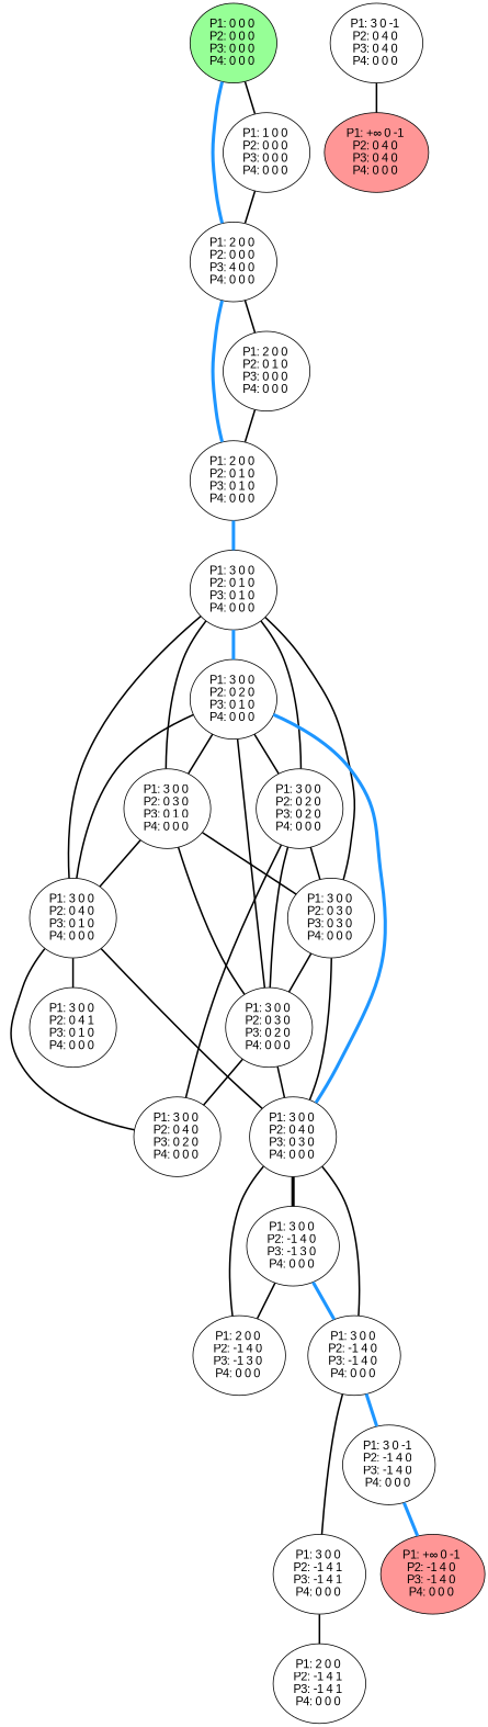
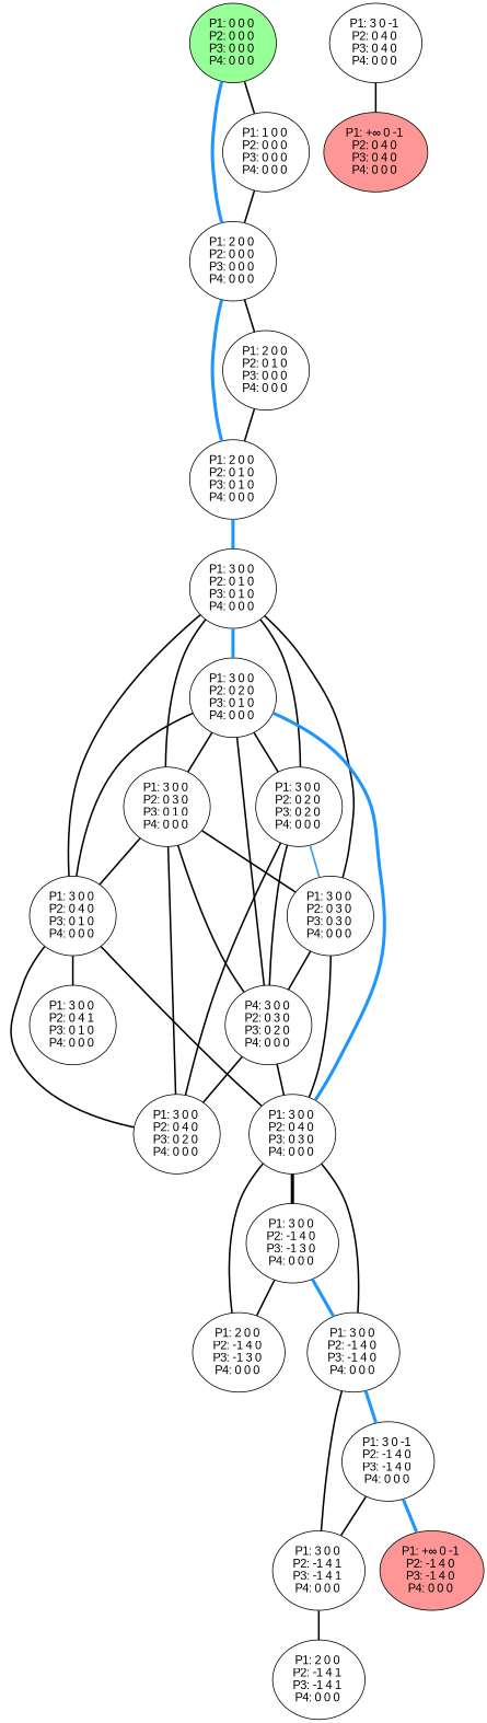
  graph {
    color=black
    fontname="Liberation Sans"
    node [fontname="Liberation Sans"]
    edge [color=black fontname="Liberation Sans" style=bold]
    n1 [fillcolor="#96FF96" label="P1: 0 0 0 \nP2: 0 0 0 \nP3: 0 0 0 \nP4: 0 0 0 \n" style=filled]
    n2 [label="P1: 1 0 0 \nP2: 0 0 0 \nP3: 0 0 0 \nP4: 0 0 0 \n"]
-   n3 [label="P1: 2 0 0 \nP2: 0 0 0 \nP3: 4 0 0 \nP4: 0 0 0 \n"]
+   n3 [label="P1: 2 0 0 \nP2: 0 0 0 \nP3: 0 0 0 \nP4: 0 0 0 \n"]
    n4 [label="P1: 2 0 0 \nP2: 0 1 0 \nP3: 0 0 0 \nP4: 0 0 0 \n"]
    n5 [label="P1: 2 0 0 \nP2: 0 1 0 \nP3: 0 1 0 \nP4: 0 0 0 \n"]
    n6 [label="P1: 3 0 0 \nP2: 0 1 0 \nP3: 0 1 0 \nP4: 0 0 0 \n"]
    n7 [label="P1: 3 0 0 \nP2: 0 2 0 \nP3: 0 1 0 \nP4: 0 0 0 \n"]
    n8 [label="P1: 3 0 0 \nP2: 0 3 0 \nP3: 0 1 0 \nP4: 0 0 0 \n"]
    n9 [label="P1: 3 0 0 \nP2: 0 4 0 \nP3: 0 1 0 \nP4: 0 0 0 \n"]
    n10 [label="P1: 3 0 0 \nP2: 0 2 0 \nP3: 0 2 0 \nP4: 0 0 0 \n"]
    n11 [label="P1: 3 0 0 \nP2: 0 3 0 \nP3: 0 3 0 \nP4: 0 0 0 \n"]
-   n12 [label="P1: 3 0 0 \nP2: 0 3 0 \nP3: 0 2 0 \nP4: 0 0 0 \n"]
+   n12 [label="P4: 3 0 0 \nP2: 0 3 0 \nP3: 0 2 0 \nP4: 0 0 0 \n"]
    n13 [label="P1: 3 0 0 \nP2: 0 4 0 \nP3: 0 3 0 \nP4: 0 0 0 \n"]
    n14 [label="P1: 3 0 0 \nP2: 0 4 0 \nP3: 0 2 0 \nP4: 0 0 0 \n"]
    n15 [label="P1: 3 0 0 \nP2: 0 4 1 \nP3: 0 1 0 \nP4: 0 0 0 \n"]
    n16 [label="P1: 3 0 0 \nP2: -1 4 0 \nP3: -1 3 0 \nP4: 0 0 0 \n"]
    n17 [label="P1: 2 0 0 \nP2: -1 4 0 \nP3: -1 3 0 \nP4: 0 0 0 \n"]
    n18 [label="P1: 3 0 0 \nP2: -1 4 0 \nP3: -1 4 0 \nP4: 0 0 0 \n"]
    n19 [label="P1: 3 0 -1 \nP2: -1 4 0 \nP3: -1 4 0 \nP4: 0 0 0 \n"]
    n20 [label="P1: 3 0 0 \nP2: -1 4 1 \nP3: -1 4 1 \nP4: 0 0 0 \n"]
    n21 [fillcolor="#FF9696" label="P1: +∞ 0 -1 \nP2: -1 4 0 \nP3: -1 4 0 \nP4: 0 0 0 \n" style=filled]
    n22 [label="P1: 2 0 0 \nP2: -1 4 1 \nP3: -1 4 1 \nP4: 0 0 0 \n"]
    n23 [label="P1: 3 0 -1 \nP2: 0 4 0 \nP3: 0 4 0 \nP4: 0 0 0 \n"]
    n24 [fillcolor="#FF9696" label="P1: +∞ 0 -1 \nP2: 0 4 0 \nP3: 0 4 0 \nP4: 0 0 0 \n" style=filled]
    n1 -- n2
    n1 -- n3 [color="#1E96FF" penwidth=4.0]
    n2 -- n3
    n3 -- n4
    n3 -- n5 [color="#1E96FF" penwidth=4.0]
    n4 -- n5
    n5 -- n6 [color="#1E96FF" penwidth=4.0]
    n6 -- n7 [color="#1E96FF" penwidth=4.0]
    n6 -- n8
    n6 -- n9
    n6 -- n10
    n6 -- n11
    n7 -- n8
    n7 -- n9
    n7 -- n10
    n7 -- n12
    n7 -- n13 [color="#1E96FF" penwidth=4.0]
    n8 -- n9
    n8 -- n11
    n8 -- n12
+   n8 -- n14
    n9 -- n13
    n9 -- n14
    n9 -- n15
-   n10 -- n11
+   n10 -- n11 [color="#1E96FF"]
    n10 -- n12
    n10 -- n14
    n11 -- n12
    n11 -- n13
    n12 -- n13
    n12 -- n14
    n13 -- n16 [penwidth=4.0]
    n13 -- n17
    n13 -- n18
    n16 -- n17
    n16 -- n18 [color="#1E96FF" penwidth=4.0]
    n18 -- n19 [color="#1E96FF" penwidth=4.0]
    n18 -- n20
+   n19 -- n20
    n19 -- n21 [color="#1E96FF" penwidth=4.0]
    n20 -- n22
    n23 -- n24
  }
